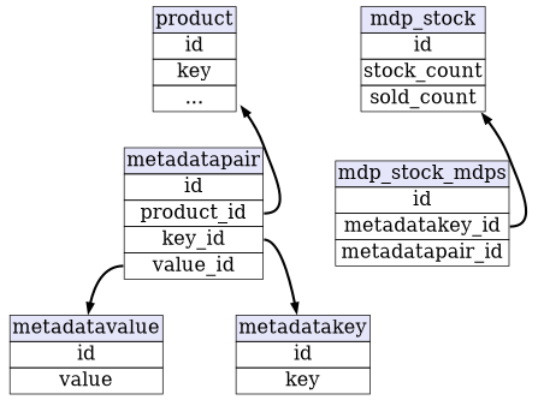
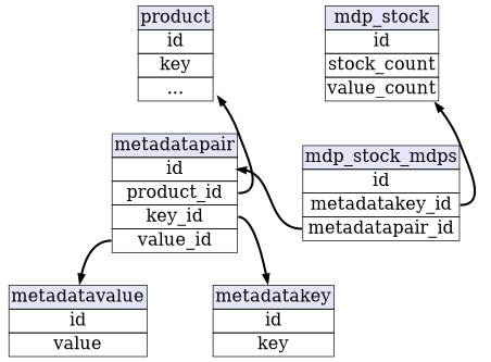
  digraph {
    nodesep=1
    node [fontsize=24 shape=plaintext]
    edge [penwidth=3]
    n1 [label=<        <table border="0" cellborder="1" cellspacing="0" align="left">        <tr><td bgcolor="lavender">product</td></tr>        <tr><td port="id">id</td></tr>        <tr><td>key</td></tr>        <tr><td>...</td></tr>        </table>     >]
-   n2 [label=<          <table border="0" cellborder="1" cellspacing="0" align="left">          <tr><td bgcolor="lavender">mdp_stock</td></tr>          <tr><td port="id">id</td></tr>          <tr><td>stock_count</td></tr>          <tr><td>sold_count</td></tr>          </table>     >]
+   n2 [label=<          <table border="0" cellborder="1" cellspacing="0" align="left">          <tr><td bgcolor="lavender">mdp_stock</td></tr>          <tr><td port="id">id</td></tr>          <tr><td>stock_count</td></tr>          <tr><td>value_count</td></tr>          </table>     >]
    n3 [label=<          <table border="0" cellborder="1" cellspacing="0" align="left">          <tr><td bgcolor="lavender">metadatapair</td></tr>          <tr><td port="id">id</td></tr>          <tr><td port="product_id">product_id</td></tr>          <tr><td port="key_id">key_id</td></tr>          <tr><td port="value_id">value_id</td></tr>          </table>     >]
    n4 [label=<          <table border="0" cellborder="1" cellspacing="0" align="left">          <tr><td bgcolor="lavender">mdp_stock_mdps</td></tr>          <tr><td port="id">id</td></tr>          <tr><td port="mds_id">metadatakey_id</td></tr>          <tr><td port="mdp_id">metadatapair_id</td></tr>          </table>     >]
    n5 [label=<          <table border="0" cellborder="1" cellspacing="0" align="left">          <tr><td bgcolor="lavender">metadatakey</td></tr>          <tr><td port="id">id</td></tr>          <tr><td port="key">key</td></tr>          </table>     >]
    n6 [label=<          <table border="0" cellborder="1" cellspacing="0" align="left">          <tr><td bgcolor="lavender">metadatavalue</td></tr>          <tr><td port="id">id</td></tr>          <tr><td port="key">value</td></tr>          </table>     >]
    subgraph sub_1 {
      rank=min
      n1
      n2
    }
    subgraph sub_2 {
      rank=same
      n3
      n4
    }
    subgraph sub_3 {
      rank=max
      n5
      n6
    }
    n3 -> n1 [tailport=product_id]
    n3 -> n4 [style=invis]
    n3 -> n5 [tailport=key_id]
    n3 -> n6 [tailport=value_id]
    n4 -> n2 [tailport=mds_id]
+   n4 -> n3 [headport=id tailport=mdp_id]
    n6 -> n5 [style=invis]
  }
